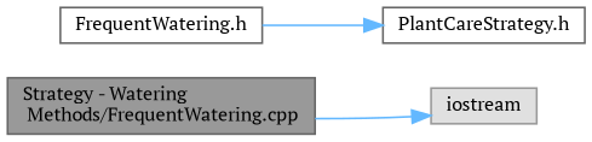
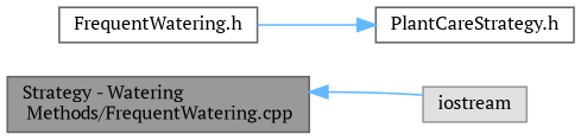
  digraph {
    fontname="PT Serif"
    rankdir=LR
    node [color=grey40 fillcolor=white fontname="PT Serif" fontsize=10 shape=box style=filled]
    edge [color=steelblue1 fontname="PT Serif" fontsize=10 labelfontname=Helvetica labelfontsize=10 style=solid]
    n1 [color=gray40 fillcolor=grey60 fontcolor=black height=0.2 label="Strategy - Watering\l Methods/FrequentWatering.cpp" width=0.4]
    n2 [color=grey60 fillcolor="#E0E0E0" height=0.2 label=iostream width=0.4]
    n3 [height=0.2 label="FrequentWatering.h" width=0.4]
    n4 [height=0.2 label="PlantCareStrategy.h" width=0.4]
-   n1 -> n2
+   n2 -> n1
    n3 -> n4
  }
